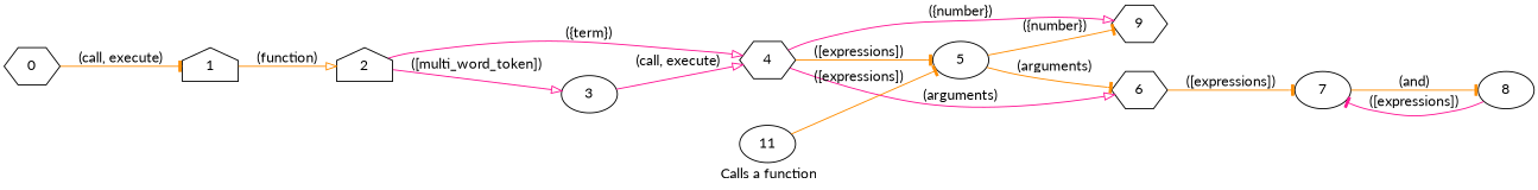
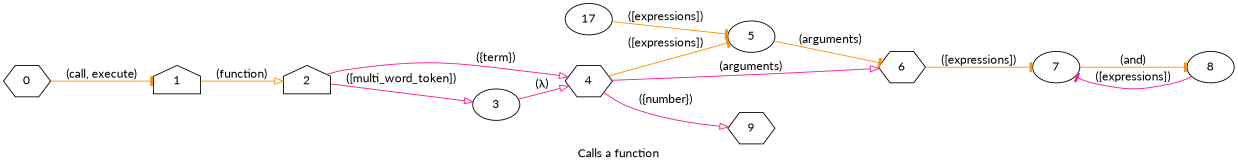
  digraph {
    desc="Calls a function with the specified arguments in the desired caller"
    fontname=Lato
    label="Calls a function"
    lang="en-US"
    langName=English
    priority=2
    rankdir=LR
    title="Calls a function"
    node [fontname=Lato shape=ellipse]
    edge [arrowhead=tee color=darkorange fontname=Lato]
    4 [shape=hexagon]
-   11
+   11 [label=17]
    5
    6 [shape=hexagon]
    9 [shape=hexagon]
    7
    8
    1 [shape=house]
    0 [shape=hexagon]
    2 [shape=house]
    3
    subgraph sub_1 {
      4
      11
    }
    subgraph sub_2 {
      4
      5
    }
    subgraph sub_3 {
      4
      5
    }
    4 -> 5 [label="([expressions])" store=caller]
    4 -> 6 [arrowhead=onormal color=deeppink label="(arguments)"]
    4 -> 9 [arrowhead=onormal color=deeppink label="({number})" store=argsNumber]
    11 -> 5 [label="([expressions])" store=caller]
    5 -> 6 [label="(arguments)"]
-   5 -> 9 [label="({number})" store=argsNumber]
    6 -> 7 [label="([expressions])" store=args]
    7 -> 8 [label="(and)"]
    8 -> 7 [color=deeppink label="([expressions])" store=args]
    1 -> 2 [arrowhead=onormal label="(function)"]
    0 -> 1 [label="(call, execute)"]
    2 -> 4 [arrowhead=onormal color=deeppink label="({term})" store=functionName]
    2 -> 3 [arrowhead=onormal color=deeppink extraArgs="{\"case\": \"camel\"}" label="([multi_word_token])" store=functionName]
-   3 -> 4 [arrowhead=onormal color=deeppink label="(call, execute)"]
+   3 -> 4 [arrowhead=onormal color=deeppink label="(λ)"]
  }
